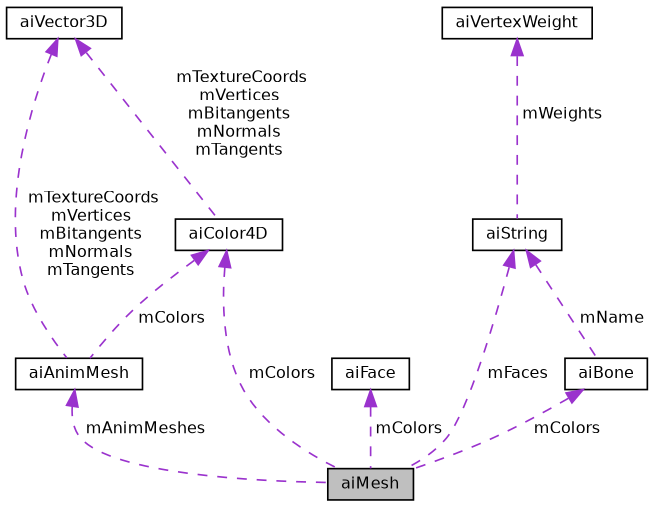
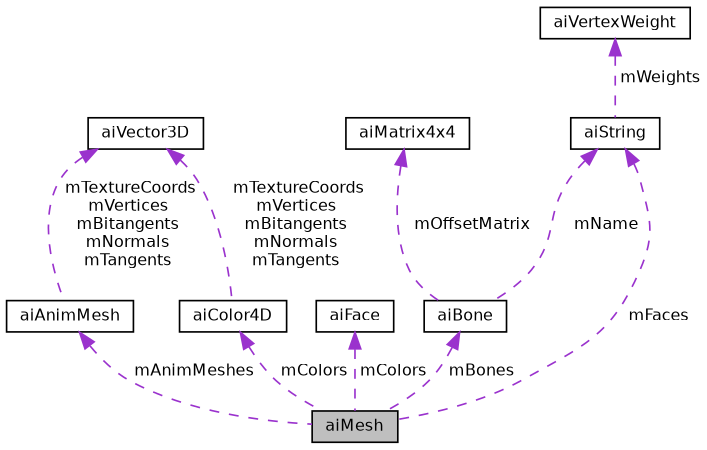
  digraph {
    node [color=black fillcolor=white fontname=Helvetica fontsize=10 shape=record style=filled]
    edge [color=darkorchid3 dir=back fontname=Helvetica fontsize=10 labelfontname=Helvetica labelfontsize=10 style=dashed]
    n1 [fillcolor=grey75 fontcolor=black height=0.2 label=aiMesh width=0.4]
    n2 [height=0.2 label=aiAnimMesh width=0.4]
    n3 [height=0.2 label=aiVector3D width=0.4]
    n4 [height=0.2 label=aiColor4D width=0.4]
    n5 [height=0.2 label=aiFace width=0.4]
    n6 [height=0.2 label=aiString width=0.4]
    n7 [height=0.2 label=aiBone width=0.4]
    n8 [height=0.2 label=aiVertexWeight width=0.4]
+   n9 [height=0.2 label=aiMatrix4x4 width=0.4]
    n2 -> n1 [label=" mAnimMeshes"]
    n3 -> n2 [label=" mTextureCoords\nmVertices\nmBitangents\nmNormals\nmTangents"]
    n3 -> n4 [label=" mTextureCoords\nmVertices\nmBitangents\nmNormals\nmTangents"]
    n4 -> n1 [label=" mColors"]
-   n4 -> n2 [label=" mColors"]
    n5 -> n1 [label=" mColors"]
    n6 -> n1 [label=" mFaces"]
    n6 -> n7 [label=" mName"]
-   n7 -> n1 [label=" mColors"]
+   n7 -> n1 [label=" mBones"]
    n8 -> n6 [label=" mWeights"]
+   n9 -> n7 [label=" mOffsetMatrix"]
  }
